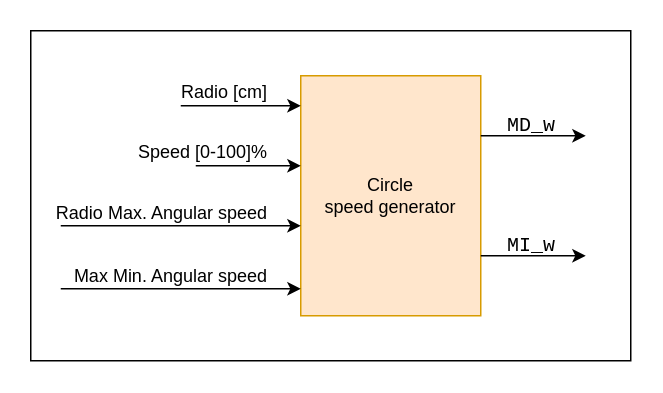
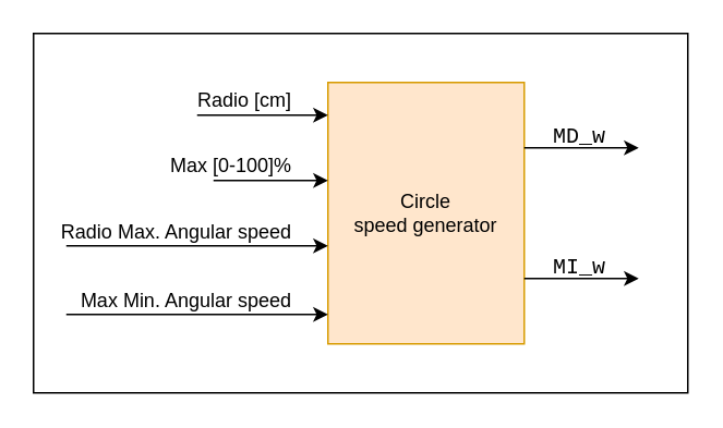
  <mxCell id="0" />
  <mxCell id="1" parent="0" />
  <mxCell id="2" value="" style="rounded=0;whiteSpace=wrap;html=1;" vertex="1" parent="1"><mxGeometry x="20" y="20" width="400" height="220" as="geometry" /></mxCell>
  <mxCell id="3" value="Circle&lt;br&gt;speed generator" style="rounded=0;whiteSpace=wrap;html=1;fillColor=#ffe6cc;strokeColor=#d79b00;" vertex="1" parent="1"><mxGeometry x="200" y="50" width="120" height="160" as="geometry" /></mxCell>
  <mxCell id="4" value="" style="endArrow=classic;html=1;rounded=0;" edge="1" parent="1"><mxGeometry width="50" height="50" relative="1" as="geometry"><mxPoint x="120" y="70" as="sourcePoint" /><mxPoint x="200" y="70" as="targetPoint" /></mxGeometry></mxCell>
  <mxCell id="5" value="" style="endArrow=classic;html=1;rounded=0;exitX=0.25;exitY=1;exitDx=0;exitDy=0;" edge="1" parent="1"><mxGeometry width="50" height="50" relative="1" as="geometry"><mxPoint x="130" y="110" as="sourcePoint" /><mxPoint x="200" y="110" as="targetPoint" /></mxGeometry></mxCell>
  <mxCell id="6" value="" style="endArrow=classic;html=1;rounded=0;exitX=0.25;exitY=1;exitDx=0;exitDy=0;" edge="1" parent="1"><mxGeometry width="50" height="50" relative="1" as="geometry"><mxPoint x="320" y="90" as="sourcePoint" /><mxPoint x="390" y="90" as="targetPoint" /></mxGeometry></mxCell>
  <mxCell id="7" value="" style="endArrow=classic;html=1;rounded=0;exitX=0.25;exitY=1;exitDx=0;exitDy=0;" edge="1" parent="1"><mxGeometry width="50" height="50" relative="1" as="geometry"><mxPoint x="320" y="170" as="sourcePoint" /><mxPoint x="390" y="170" as="targetPoint" /></mxGeometry></mxCell>
  <mxCell id="8" value="" style="endArrow=classic;html=1;rounded=0;" edge="1" parent="1"><mxGeometry width="50" height="50" relative="1" as="geometry"><mxPoint x="40" y="150" as="sourcePoint" /><mxPoint x="200" y="150" as="targetPoint" /></mxGeometry></mxCell>
  <mxCell id="9" value="Radio [cm]" style="text;html=1;strokeColor=none;fillColor=none;align=right;verticalAlign=middle;whiteSpace=wrap;rounded=0;" vertex="1" parent="1"><mxGeometry x="110" y="56" width="70" height="10" as="geometry" /></mxCell>
- <mxCell id="10" value="Speed [0-100]%" style="text;html=1;strokeColor=none;fillColor=none;align=right;verticalAlign=middle;whiteSpace=wrap;rounded=0;" vertex="1" parent="1"><mxGeometry x="90" y="96" width="90" height="10" as="geometry" /></mxCell>
+ <mxCell id="10" value="Max [0-100]%" style="text;html=1;strokeColor=none;fillColor=none;align=right;verticalAlign=middle;whiteSpace=wrap;rounded=0;" vertex="1" parent="1"><mxGeometry x="90" y="96" width="90" height="10" as="geometry" /></mxCell>
  <mxCell id="11" value="Radio Max. Angular speed" style="text;html=1;strokeColor=none;fillColor=none;align=right;verticalAlign=middle;whiteSpace=wrap;rounded=0;" vertex="1" parent="1"><mxGeometry x="30" y="135.5" width="150" height="12.5" as="geometry" /></mxCell>
  <mxCell id="12" value="Max Min. Angular speed" style="text;html=1;strokeColor=none;fillColor=none;align=right;verticalAlign=middle;whiteSpace=wrap;rounded=0;" vertex="1" parent="1"><mxGeometry x="30" y="178" width="150" height="11" as="geometry" /></mxCell>
  <mxCell id="13" value="" style="endArrow=classic;html=1;rounded=0;" edge="1" parent="1"><mxGeometry width="50" height="50" relative="1" as="geometry"><mxPoint x="40" y="192" as="sourcePoint" /><mxPoint x="200" y="192" as="targetPoint" /></mxGeometry></mxCell>
  <mxCell id="14" value="&lt;div style=&quot;padding: 30px; font-size: medium; text-align: start;&quot; class=&quot;rtcContent&quot;&gt;&lt;div style=&quot;font-size: 10pt; font-family: Menlo, Monaco, Consolas, &amp;quot;Courier New&amp;quot;, monospace;&quot; class=&quot;lineNode&quot;&gt;&lt;span style=&quot;&quot;&gt;MD_w&lt;/span&gt;&lt;/div&gt;&lt;/div&gt;" style="text;html=1;strokeColor=none;fillColor=none;align=center;verticalAlign=middle;whiteSpace=wrap;rounded=0;" vertex="1" parent="1"><mxGeometry x="324" y="80" width="60" height="6" as="geometry" /></mxCell>
  <mxCell id="15" value="&lt;div style=&quot;padding: 30px; font-size: medium; text-align: start;&quot; class=&quot;rtcContent&quot;&gt;&lt;div style=&quot;font-size: 10pt; font-family: Menlo, Monaco, Consolas, &amp;quot;Courier New&amp;quot;, monospace;&quot; class=&quot;lineNode&quot;&gt;&lt;span style=&quot;&quot;&gt;MI_w&lt;/span&gt;&lt;/div&gt;&lt;/div&gt;" style="text;html=1;strokeColor=none;fillColor=none;align=center;verticalAlign=middle;whiteSpace=wrap;rounded=0;" vertex="1" parent="1"><mxGeometry x="324" y="160" width="60" height="6" as="geometry" /></mxCell>
